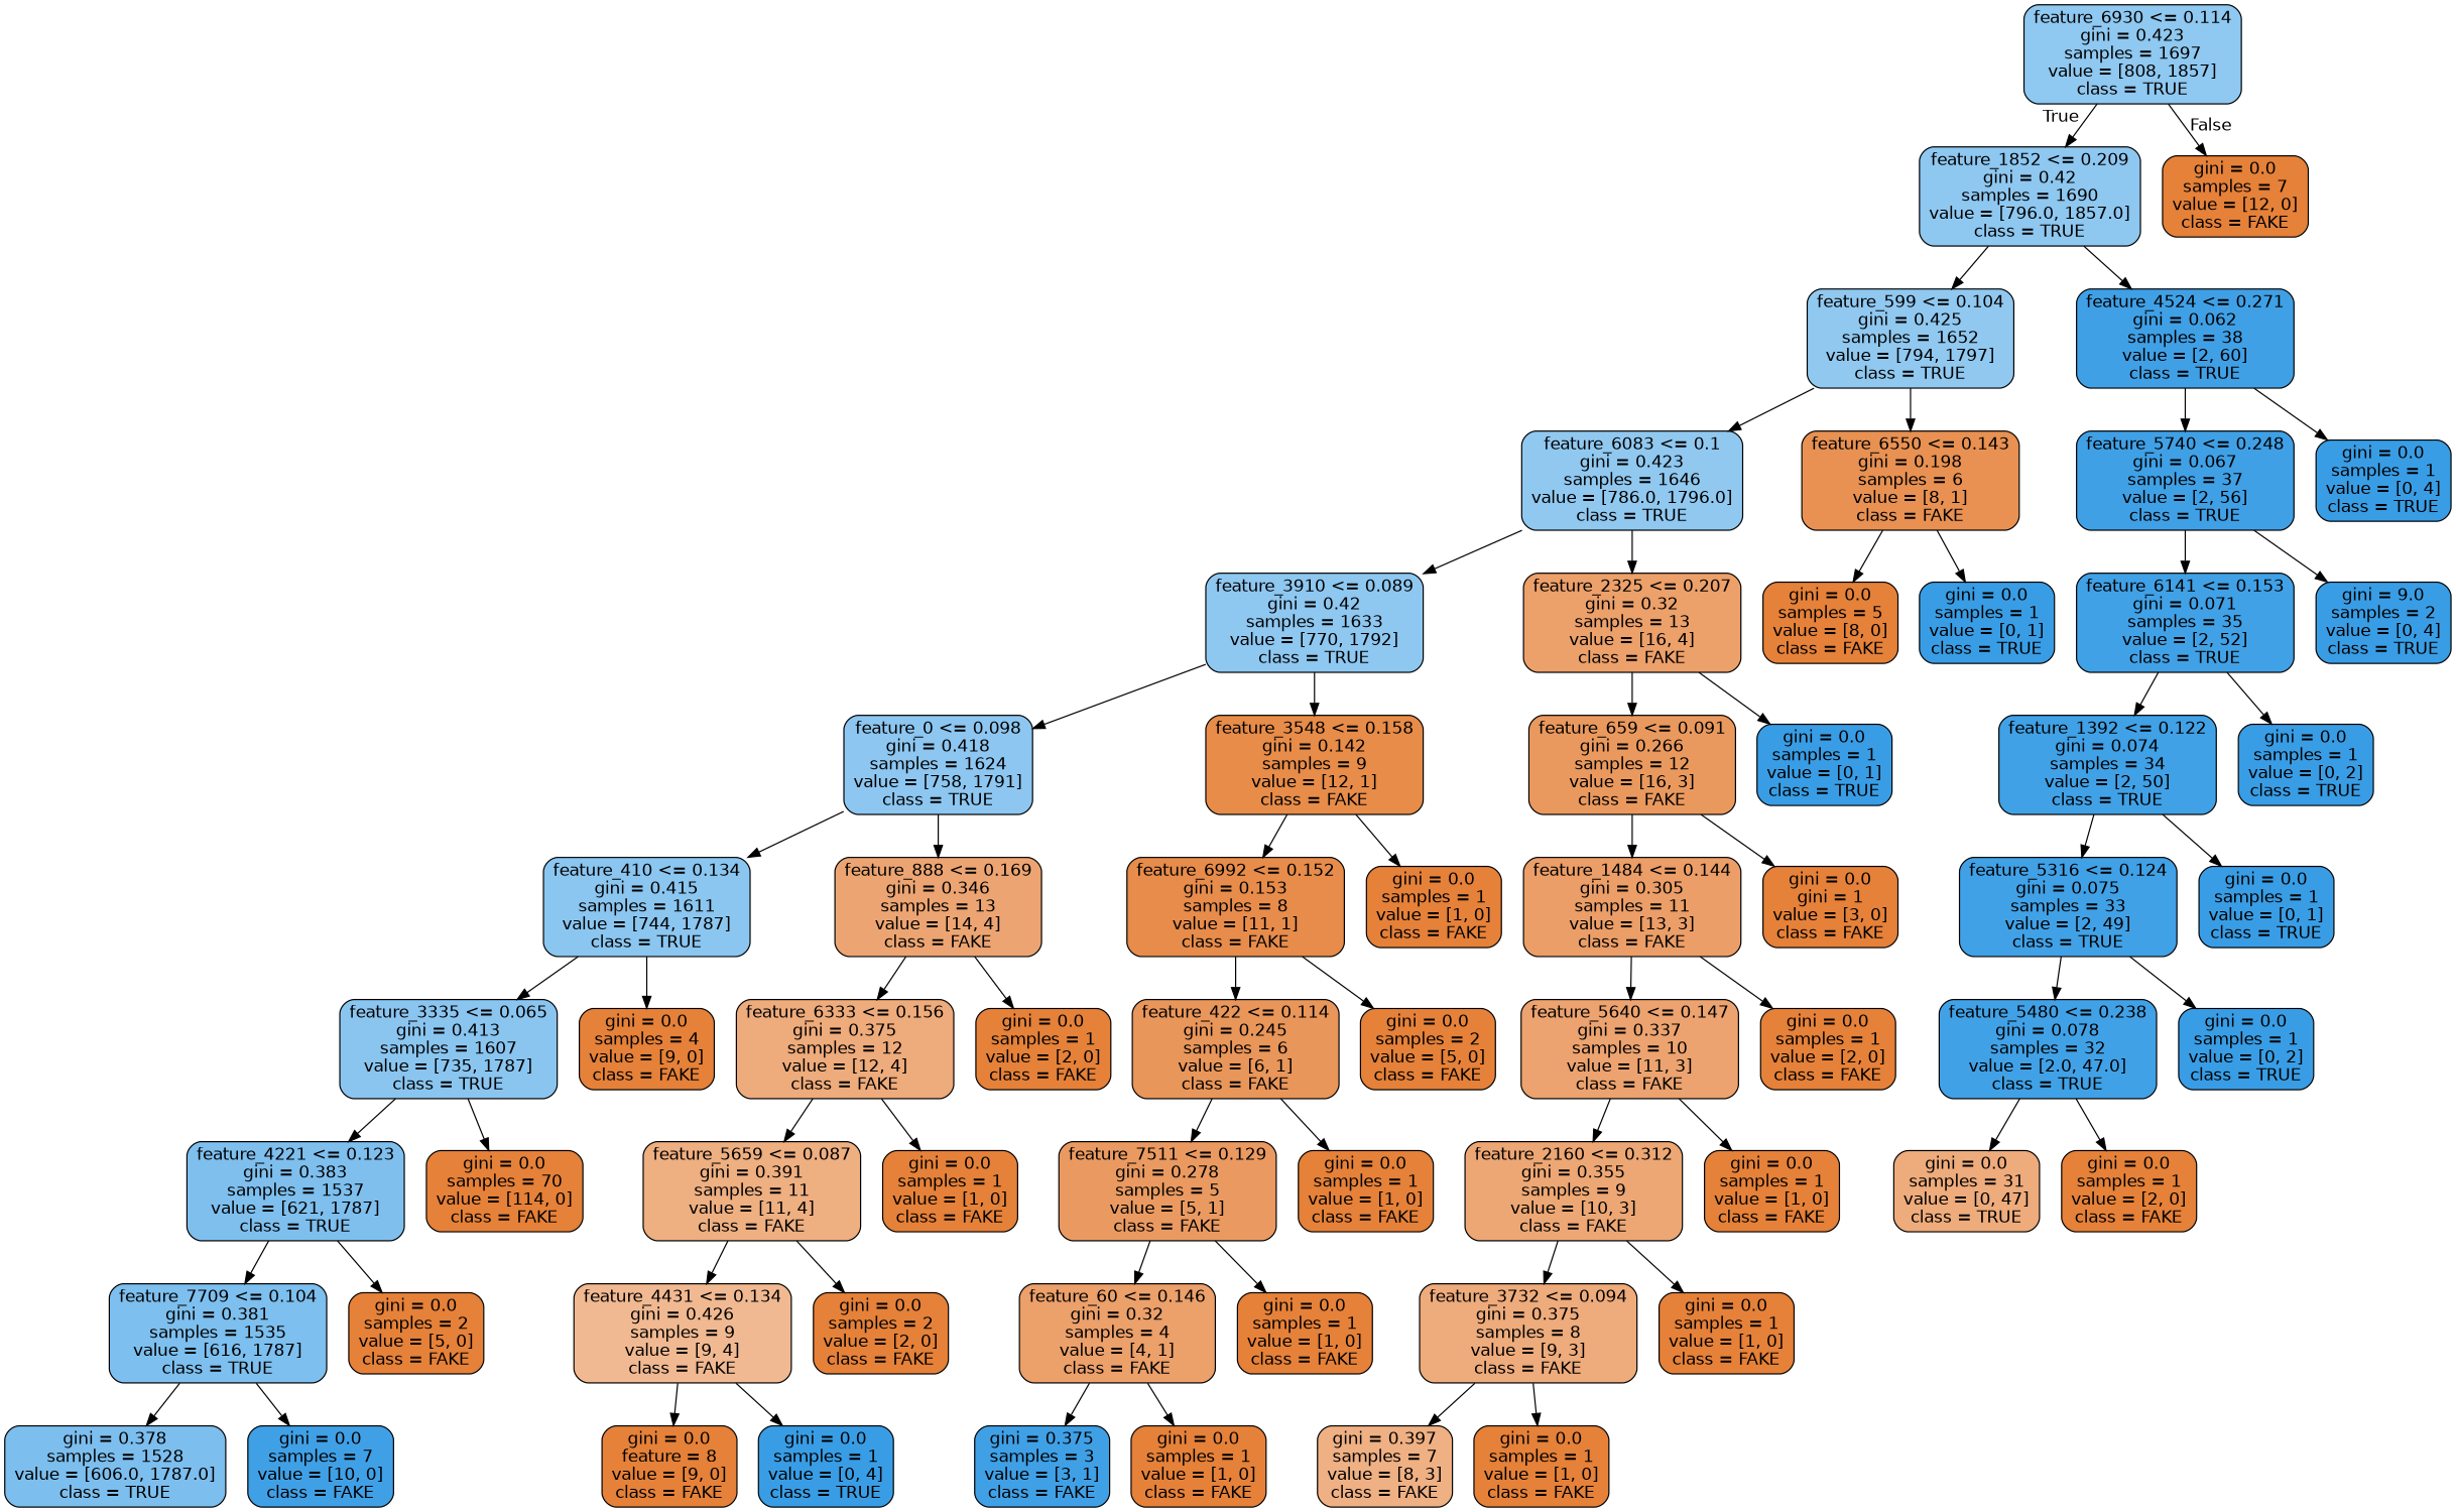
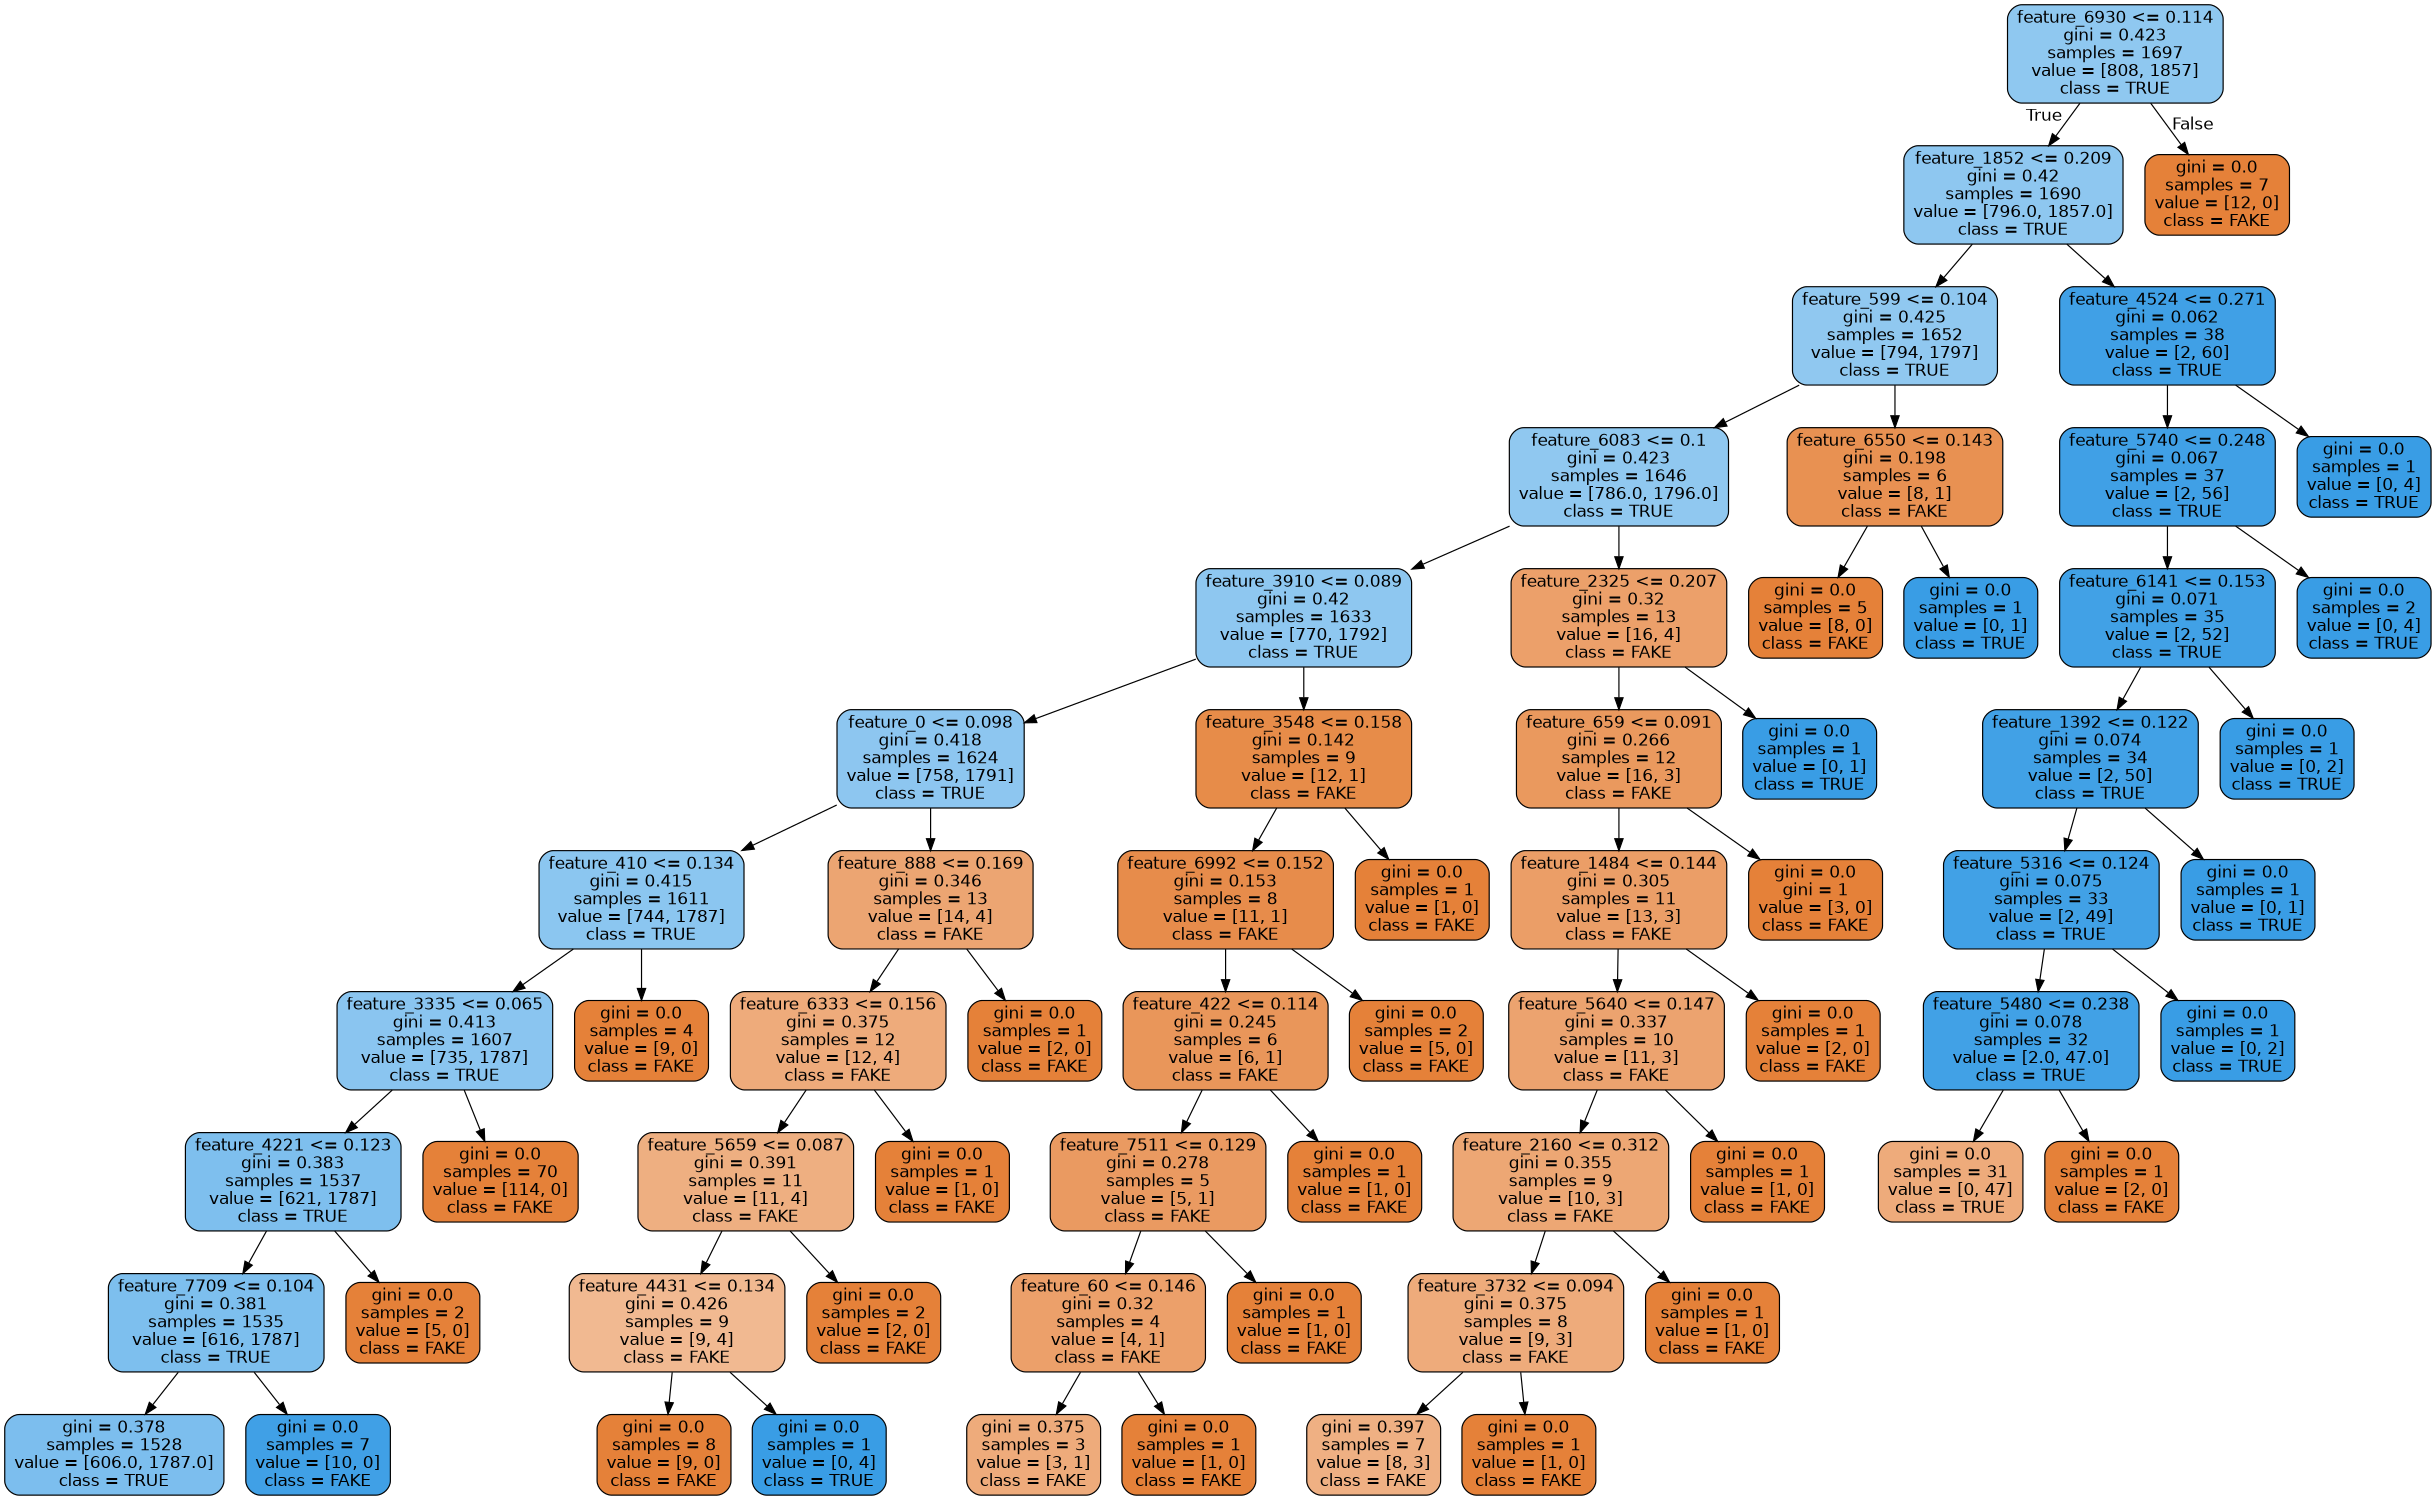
  digraph {
    node [color=black fillcolor="#e58139" fontname=helvetica shape=box style="filled, rounded"]
    edge [fontname=helvetica]
    n1 [fillcolor="#8fc8f0" label="feature_6930 <= 0.114\ngini = 0.423\nsamples = 1697\nvalue = [808, 1857]\nclass = TRUE"]
    n2 [fillcolor="#8ec7f0" label="feature_1852 <= 0.209\ngini = 0.42\nsamples = 1690\nvalue = [796.0, 1857.0]\nclass = TRUE"]
    n3 [label="gini = 0.0\nsamples = 7\nvalue = [12, 0]\nclass = FAKE"]
    n4 [fillcolor="#90c8f0" label="feature_599 <= 0.104\ngini = 0.425\nsamples = 1652\nvalue = [794, 1797]\nclass = TRUE"]
    n5 [fillcolor="#40a0e6" label="feature_4524 <= 0.271\ngini = 0.062\nsamples = 38\nvalue = [2, 60]\nclass = TRUE"]
    n6 [fillcolor="#90c8f0" label="feature_6083 <= 0.1\ngini = 0.423\nsamples = 1646\nvalue = [786.0, 1796.0]\nclass = TRUE"]
    n7 [fillcolor="#e89152" label="feature_6550 <= 0.143\ngini = 0.198\nsamples = 6\nvalue = [8, 1]\nclass = FAKE"]
    n8 [fillcolor="#40a0e6" label="feature_5740 <= 0.248\ngini = 0.067\nsamples = 37\nvalue = [2, 56]\nclass = TRUE"]
    n9 [fillcolor="#399de5" label="gini = 0.0\nsamples = 1\nvalue = [0, 4]\nclass = TRUE"]
    n10 [fillcolor="#8ec7f0" label="feature_3910 <= 0.089\ngini = 0.42\nsamples = 1633\nvalue = [770, 1792]\nclass = TRUE"]
    n11 [fillcolor="#eca06a" label="feature_2325 <= 0.207\ngini = 0.32\nsamples = 13\nvalue = [16, 4]\nclass = FAKE"]
    n12 [label="gini = 0.0\nsamples = 5\nvalue = [8, 0]\nclass = FAKE"]
    n13 [fillcolor="#399de5" label="gini = 0.0\nsamples = 1\nvalue = [0, 1]\nclass = TRUE"]
    n14 [fillcolor="#8dc6f0" label="feature_0 <= 0.098\ngini = 0.418\nsamples = 1624\nvalue = [758, 1791]\nclass = TRUE"]
    n15 [fillcolor="#e78c49" label="feature_3548 <= 0.158\ngini = 0.142\nsamples = 9\nvalue = [12, 1]\nclass = FAKE"]
    n16 [fillcolor="#ea995e" label="feature_659 <= 0.091\ngini = 0.266\nsamples = 12\nvalue = [16, 3]\nclass = FAKE"]
    n17 [fillcolor="#399de5" label="gini = 0.0\nsamples = 1\nvalue = [0, 1]\nclass = TRUE"]
    n18 [fillcolor="#8bc6f0" label="feature_410 <= 0.134\ngini = 0.415\nsamples = 1611\nvalue = [744, 1787]\nclass = TRUE"]
    n19 [fillcolor="#eca572" label="feature_888 <= 0.169\ngini = 0.346\nsamples = 13\nvalue = [14, 4]\nclass = FAKE"]
    n20 [fillcolor="#e78c4b" label="feature_6992 <= 0.152\ngini = 0.153\nsamples = 8\nvalue = [11, 1]\nclass = FAKE"]
    n21 [label="gini = 0.0\nsamples = 1\nvalue = [1, 0]\nclass = FAKE"]
    n22 [fillcolor="#8ac5f0" label="feature_3335 <= 0.065\ngini = 0.413\nsamples = 1607\nvalue = [735, 1787]\nclass = TRUE"]
    n23 [label="gini = 0.0\nsamples = 4\nvalue = [9, 0]\nclass = FAKE"]
    n24 [fillcolor="#eeab7b" label="feature_6333 <= 0.156\ngini = 0.375\nsamples = 12\nvalue = [12, 4]\nclass = FAKE"]
    n25 [label="gini = 0.0\nsamples = 1\nvalue = [2, 0]\nclass = FAKE"]
    n26 [fillcolor="#7ebfee" label="feature_4221 <= 0.123\ngini = 0.383\nsamples = 1537\nvalue = [621, 1787]\nclass = TRUE"]
    n27 [label="gini = 0.0\nsamples = 70\nvalue = [114, 0]\nclass = FAKE"]
    n28 [fillcolor="#7dbfee" label="feature_7709 <= 0.104\ngini = 0.381\nsamples = 1535\nvalue = [616, 1787]\nclass = TRUE"]
    n29 [label="gini = 0.0\nsamples = 2\nvalue = [5, 0]\nclass = FAKE"]
    n30 [fillcolor="#7cbeee" label="gini = 0.378\nsamples = 1528\nvalue = [606.0, 1787.0]\nclass = TRUE"]
    n31 [fillcolor="#40a0e6" label="gini = 0.0\nsamples = 7\nvalue = [10, 0]\nclass = FAKE"]
    n32 [fillcolor="#eeaf81" label="feature_5659 <= 0.087\ngini = 0.391\nsamples = 11\nvalue = [11, 4]\nclass = FAKE"]
    n33 [label="gini = 0.0\nsamples = 1\nvalue = [1, 0]\nclass = FAKE"]
    n34 [fillcolor="#f1b991" label="feature_4431 <= 0.134\ngini = 0.426\nsamples = 9\nvalue = [9, 4]\nclass = FAKE"]
    n35 [label="gini = 0.0\nsamples = 2\nvalue = [2, 0]\nclass = FAKE"]
-   n36 [label="gini = 0.0\nfeature = 8\nvalue = [9, 0]\nclass = FAKE"]
+   n36 [label="gini = 0.0\nsamples = 8\nvalue = [9, 0]\nclass = FAKE"]
    n37 [fillcolor="#399de5" label="gini = 0.0\nsamples = 1\nvalue = [0, 4]\nclass = TRUE"]
    n38 [fillcolor="#e9965a" label="feature_422 <= 0.114\ngini = 0.245\nsamples = 6\nvalue = [6, 1]\nclass = FAKE"]
    n39 [label="gini = 0.0\nsamples = 2\nvalue = [5, 0]\nclass = FAKE"]
    n40 [fillcolor="#ea9a61" label="feature_7511 <= 0.129\ngini = 0.278\nsamples = 5\nvalue = [5, 1]\nclass = FAKE"]
    n41 [label="gini = 0.0\nsamples = 1\nvalue = [1, 0]\nclass = FAKE"]
    n42 [fillcolor="#eca06a" label="feature_60 <= 0.146\ngini = 0.32\nsamples = 4\nvalue = [4, 1]\nclass = FAKE"]
    n43 [label="gini = 0.0\nsamples = 1\nvalue = [1, 0]\nclass = FAKE"]
-   n44 [fillcolor="#40a0e6" label="gini = 0.375\nsamples = 3\nvalue = [3, 1]\nclass = FAKE"]
+   n44 [fillcolor="#eeab7b" label="gini = 0.375\nsamples = 3\nvalue = [3, 1]\nclass = FAKE"]
    n45 [label="gini = 0.0\nsamples = 1\nvalue = [1, 0]\nclass = FAKE"]
    n46 [fillcolor="#eb9e67" label="feature_1484 <= 0.144\ngini = 0.305\nsamples = 11\nvalue = [13, 3]\nclass = FAKE"]
    n47 [label="gini = 0.0\ngini = 1\nvalue = [3, 0]\nclass = FAKE"]
    n48 [fillcolor="#eca36f" label="feature_5640 <= 0.147\ngini = 0.337\nsamples = 10\nvalue = [11, 3]\nclass = FAKE"]
    n49 [label="gini = 0.0\nsamples = 1\nvalue = [2, 0]\nclass = FAKE"]
    n50 [fillcolor="#eda774" label="feature_2160 <= 0.312\ngini = 0.355\nsamples = 9\nvalue = [10, 3]\nclass = FAKE"]
    n51 [label="gini = 0.0\nsamples = 1\nvalue = [1, 0]\nclass = FAKE"]
    n52 [fillcolor="#eeab7b" label="feature_3732 <= 0.094\ngini = 0.375\nsamples = 8\nvalue = [9, 3]\nclass = FAKE"]
    n53 [label="gini = 0.0\nsamples = 1\nvalue = [1, 0]\nclass = FAKE"]
    n54 [fillcolor="#efb083" label="gini = 0.397\nsamples = 7\nvalue = [8, 3]\nclass = FAKE"]
    n55 [label="gini = 0.0\nsamples = 1\nvalue = [1, 0]\nclass = FAKE"]
    n56 [fillcolor="#41a1e6" label="feature_6141 <= 0.153\ngini = 0.071\nsamples = 35\nvalue = [2, 52]\nclass = TRUE"]
-   n57 [fillcolor="#399de5" label="gini = 9.0\nsamples = 2\nvalue = [0, 4]\nclass = TRUE"]
+   n57 [fillcolor="#399de5" label="gini = 0.0\nsamples = 2\nvalue = [0, 4]\nclass = TRUE"]
    n58 [fillcolor="#41a1e6" label="feature_1392 <= 0.122\ngini = 0.074\nsamples = 34\nvalue = [2, 50]\nclass = TRUE"]
    n59 [fillcolor="#399de5" label="gini = 0.0\nsamples = 1\nvalue = [0, 2]\nclass = TRUE"]
    n60 [fillcolor="#41a1e6" label="feature_5316 <= 0.124\ngini = 0.075\nsamples = 33\nvalue = [2, 49]\nclass = TRUE"]
    n61 [fillcolor="#399de5" label="gini = 0.0\nsamples = 1\nvalue = [0, 1]\nclass = TRUE"]
    n62 [fillcolor="#41a1e6" label="feature_5480 <= 0.238\ngini = 0.078\nsamples = 32\nvalue = [2.0, 47.0]\nclass = TRUE"]
    n63 [fillcolor="#399de5" label="gini = 0.0\nsamples = 1\nvalue = [0, 2]\nclass = TRUE"]
    n64 [fillcolor="#eeab7b" label="gini = 0.0\nsamples = 31\nvalue = [0, 47]\nclass = TRUE"]
    n65 [label="gini = 0.0\nsamples = 1\nvalue = [2, 0]\nclass = FAKE"]
    n1 -> n2 [headlabel=True labelangle=45 labeldistance=2.5]
    n1 -> n3 [headlabel=False labelangle=-45 labeldistance=2.5]
    n2 -> n4
    n2 -> n5
    n4 -> n6
    n4 -> n7
    n5 -> n8
    n5 -> n9
    n6 -> n10
    n6 -> n11
    n7 -> n12
    n7 -> n13
    n8 -> n56
    n8 -> n57
    n10 -> n14
    n10 -> n15
    n11 -> n16
    n11 -> n17
    n14 -> n18
    n14 -> n19
    n15 -> n20
    n15 -> n21
    n16 -> n46
    n16 -> n47
    n18 -> n22
    n18 -> n23
    n19 -> n24
    n19 -> n25
    n20 -> n38
    n20 -> n39
    n22 -> n26
    n22 -> n27
    n24 -> n32
    n24 -> n33
    n26 -> n28
    n26 -> n29
    n28 -> n30
    n28 -> n31
    n32 -> n34
    n32 -> n35
    n34 -> n36
    n34 -> n37
    n38 -> n40
    n38 -> n41
    n40 -> n42
    n40 -> n43
    n42 -> n44
    n42 -> n45
    n46 -> n48
    n46 -> n49
    n48 -> n50
    n48 -> n51
    n50 -> n52
    n50 -> n53
    n52 -> n54
    n52 -> n55
    n56 -> n58
    n56 -> n59
    n58 -> n60
    n58 -> n61
    n60 -> n62
    n60 -> n63
    n62 -> n64
    n62 -> n65
  }
